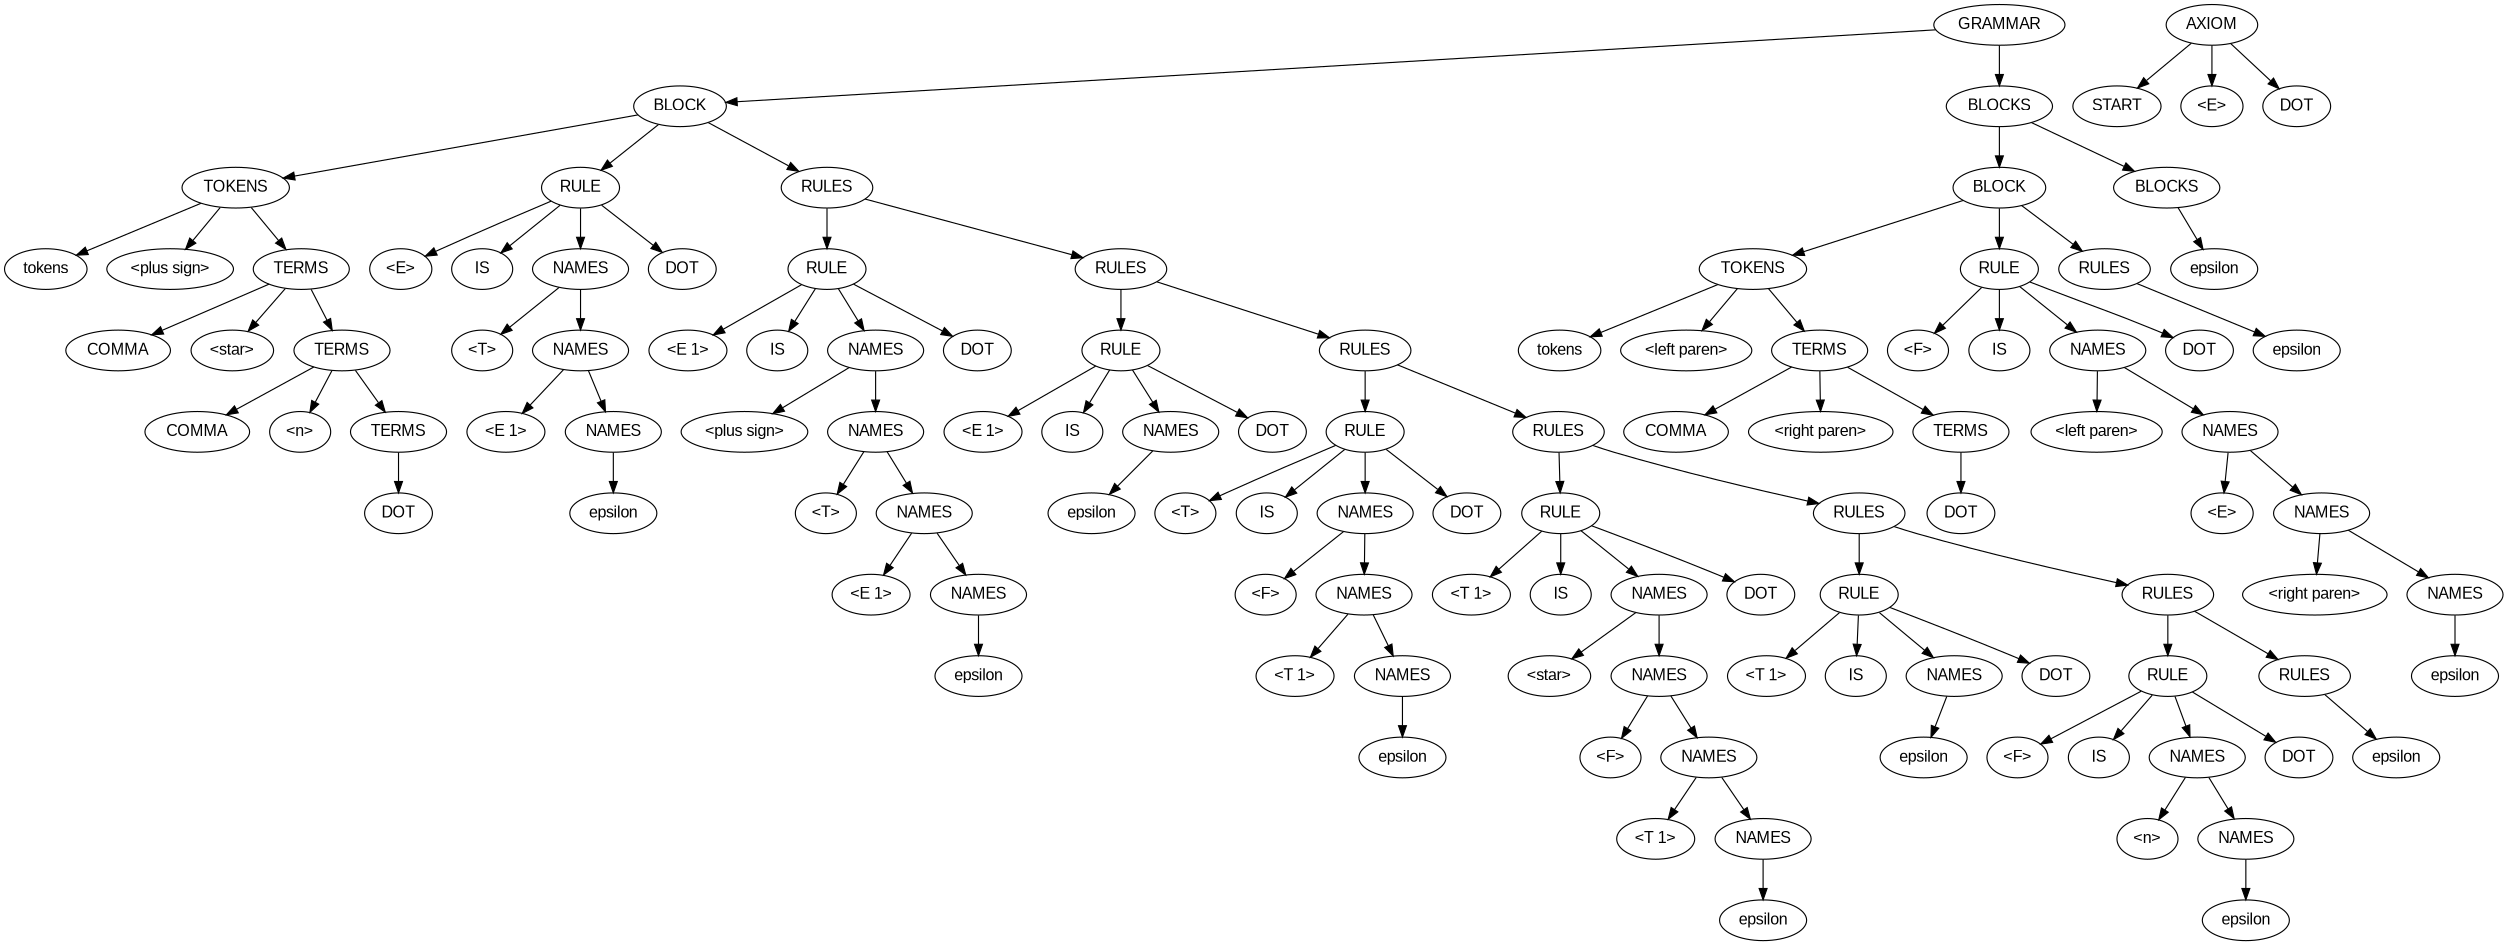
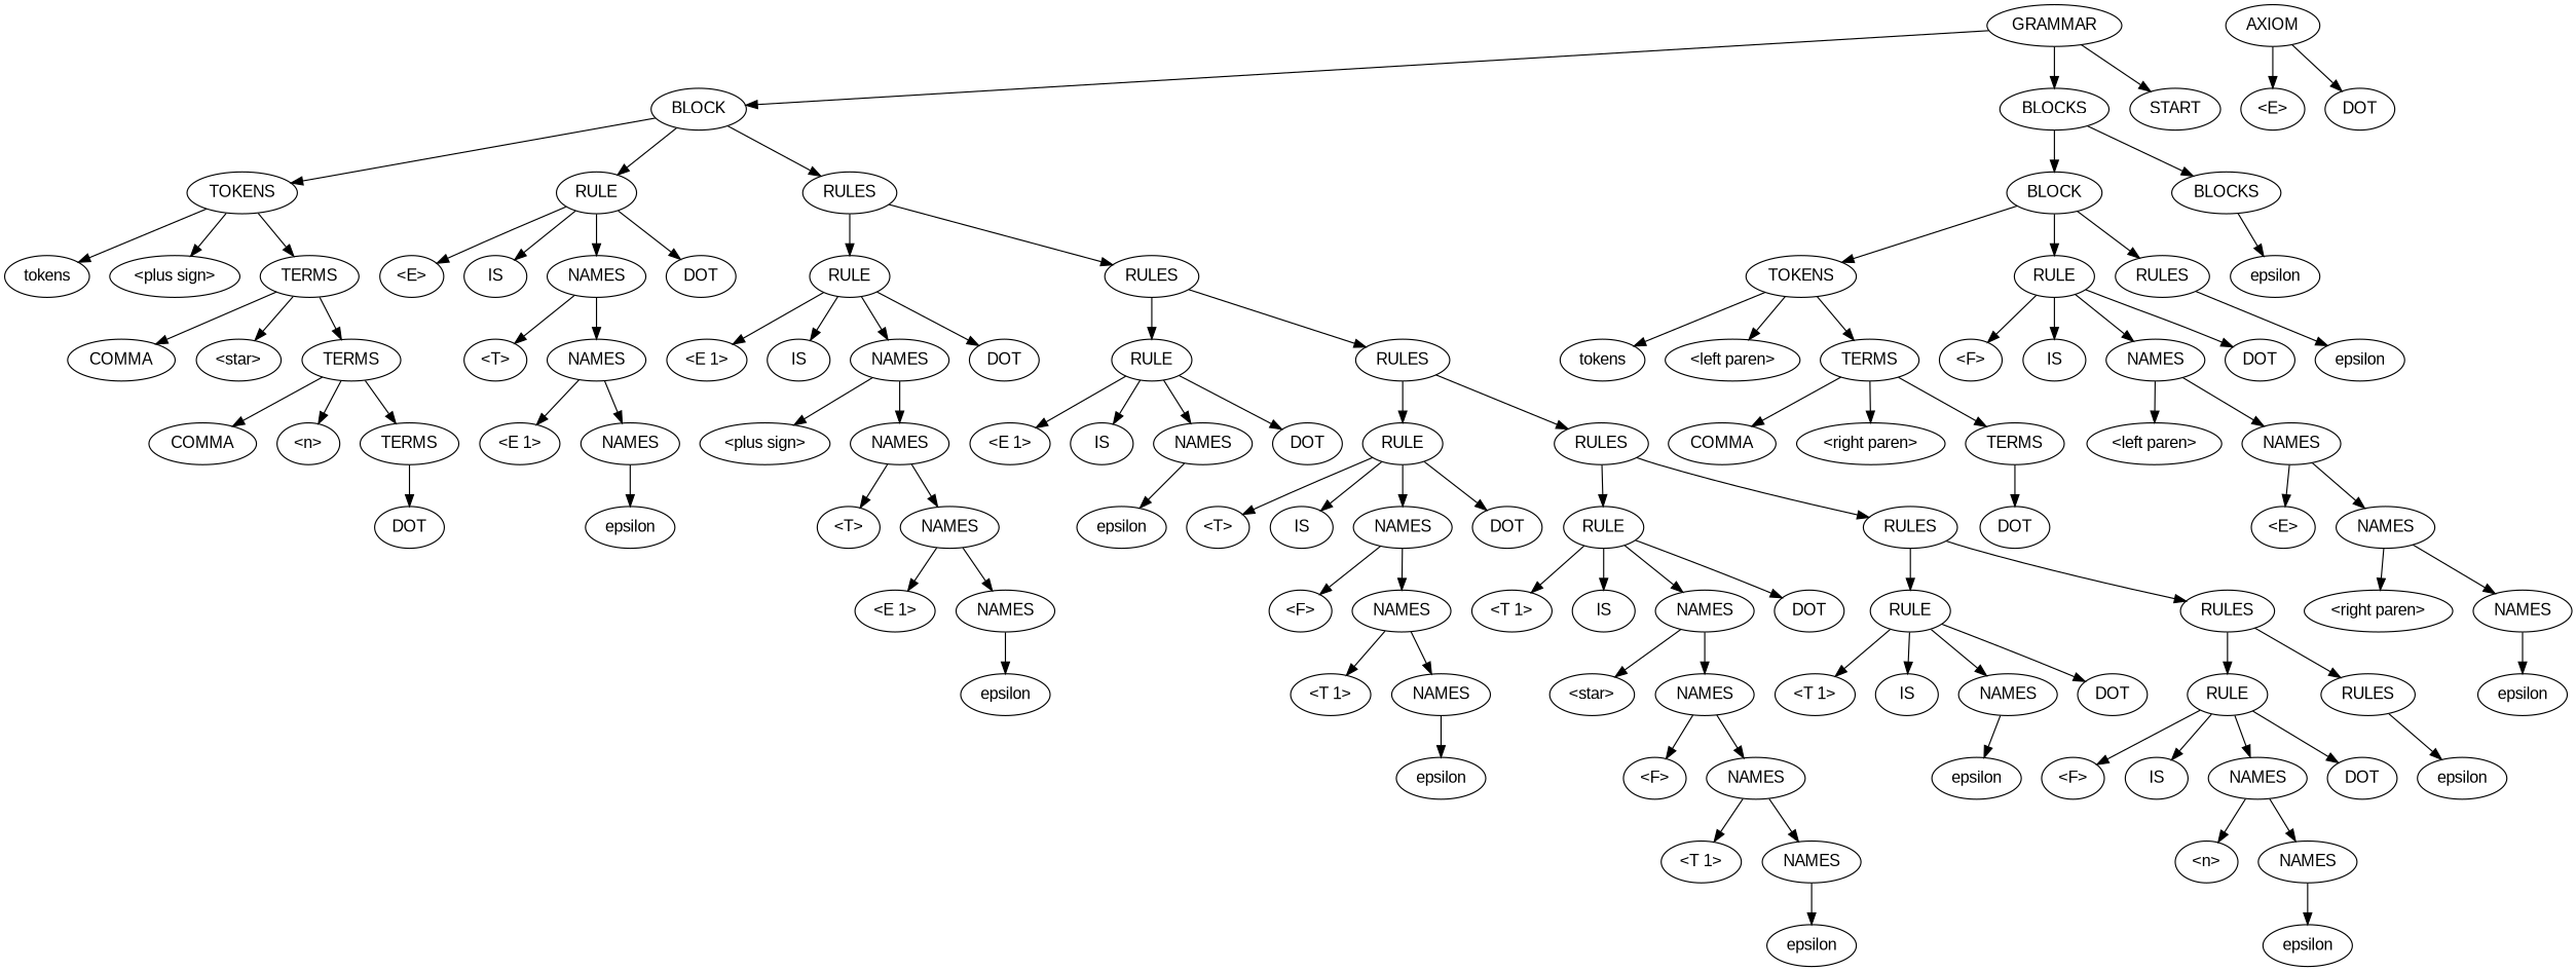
  digraph {
    fontname="Liberation Sans"
    node [fontname="Liberation Sans"]
    edge [fontname="Liberation Sans"]
    n1 [label=GRAMMAR]
    n2 [label=BLOCK]
    n3 [label=BLOCKS]
    n4 [label=TOKENS]
    n5 [label=RULE]
    n6 [label=RULES]
    n7 [label=BLOCK]
    n8 [label=BLOCKS]
    n9 [label=AXIOM]
    n10 [label=START]
    n11 [label="<E>"]
    n12 [label=DOT]
    n13 [label=tokens]
    n14 [label="<plus sign>"]
    n15 [label=TERMS]
    n16 [label="<E>"]
    n17 [label=IS]
    n18 [label=NAMES]
    n19 [label=DOT]
    n20 [label=RULE]
    n21 [label=RULES]
    n22 [label=TOKENS]
    n23 [label=RULE]
    n24 [label=RULES]
    n25 [label=epsilon]
    n26 [label=COMMA]
    n27 [label="<star>"]
    n28 [label=TERMS]
    n29 [label="<T>"]
    n30 [label=NAMES]
    n31 [label="<E 1>"]
    n32 [label=IS]
    n33 [label=NAMES]
    n34 [label=DOT]
    n35 [label=RULE]
    n36 [label=RULES]
    n37 [label=COMMA]
    n38 [label="<n>"]
    n39 [label=TERMS]
    n40 [label=DOT]
    n41 [label="<E 1>"]
    n42 [label=NAMES]
    n43 [label=epsilon]
    n44 [label="<plus sign>"]
    n45 [label=NAMES]
    n46 [label="<E 1>"]
    n47 [label=IS]
    n48 [label=NAMES]
    n49 [label=DOT]
    n50 [label=RULE]
    n51 [label=RULES]
    n52 [label="<T>"]
    n53 [label=NAMES]
    n54 [label="<E 1>"]
    n55 [label=NAMES]
    n56 [label=epsilon]
    n57 [label=epsilon]
    n58 [label="<T>"]
    n59 [label=IS]
    n60 [label=NAMES]
    n61 [label=DOT]
    n62 [label=RULE]
    n63 [label=RULES]
    n64 [label="<F>"]
    n65 [label=NAMES]
    n66 [label="<T 1>"]
    n67 [label=IS]
    n68 [label=NAMES]
    n69 [label=DOT]
    n70 [label=RULE]
    n71 [label=RULES]
    n72 [label="<T 1>"]
    n73 [label=NAMES]
    n74 [label=epsilon]
    n75 [label="<star>"]
    n76 [label=NAMES]
    n77 [label="<T 1>"]
    n78 [label=IS]
    n79 [label=NAMES]
    n80 [label=DOT]
    n81 [label=RULE]
    n82 [label=RULES]
    n83 [label="<F>"]
    n84 [label=NAMES]
    n85 [label="<T 1>"]
    n86 [label=NAMES]
    n87 [label=epsilon]
    n88 [label=epsilon]
    n89 [label="<F>"]
    n90 [label=IS]
    n91 [label=NAMES]
    n92 [label=DOT]
    n93 [label=epsilon]
    n94 [label="<n>"]
    n95 [label=NAMES]
    n96 [label=epsilon]
    n97 [label=tokens]
    n98 [label="<left paren>"]
    n99 [label=TERMS]
    n100 [label="<F>"]
    n101 [label=IS]
    n102 [label=NAMES]
    n103 [label=DOT]
    n104 [label=epsilon]
    n105 [label=COMMA]
    n106 [label="<right paren>"]
    n107 [label=TERMS]
    n108 [label="<left paren>"]
    n109 [label=NAMES]
    n110 [label=DOT]
    n111 [label="<E>"]
    n112 [label=NAMES]
    n113 [label="<right paren>"]
    n114 [label=NAMES]
    n115 [label=epsilon]
    n1 -> n2
    n1 -> n3
    n2 -> n4
    n2 -> n5
    n2 -> n6
    n3 -> n7
    n3 -> n8
    n4 -> n13
    n4 -> n14
    n4 -> n15
    n5 -> n16
    n5 -> n17
    n5 -> n18
    n5 -> n19
    n6 -> n20
    n6 -> n21
    n7 -> n22
    n7 -> n23
    n7 -> n24
    n8 -> n25
-   n9 -> n10
+   n1 -> n10
    n9 -> n11
    n9 -> n12
    n15 -> n26
    n15 -> n27
    n15 -> n28
    n18 -> n29
    n18 -> n30
    n20 -> n31
    n20 -> n32
    n20 -> n33
    n20 -> n34
    n21 -> n35
    n21 -> n36
    n22 -> n97
    n22 -> n98
    n22 -> n99
    n23 -> n100
    n23 -> n101
    n23 -> n102
    n23 -> n103
    n24 -> n104
    n28 -> n37
    n28 -> n38
    n28 -> n39
    n30 -> n41
    n30 -> n42
    n33 -> n44
    n33 -> n45
    n35 -> n46
    n35 -> n47
    n35 -> n48
    n35 -> n49
    n36 -> n50
    n36 -> n51
    n39 -> n40
    n42 -> n43
    n45 -> n52
    n45 -> n53
    n48 -> n57
    n50 -> n58
    n50 -> n59
    n50 -> n60
    n50 -> n61
    n51 -> n62
    n51 -> n63
    n53 -> n54
    n53 -> n55
    n55 -> n56
    n60 -> n64
    n60 -> n65
    n62 -> n66
    n62 -> n67
    n62 -> n68
    n62 -> n69
    n63 -> n70
    n63 -> n71
    n65 -> n72
    n65 -> n73
    n68 -> n75
    n68 -> n76
    n70 -> n77
    n70 -> n78
    n70 -> n79
    n70 -> n80
    n71 -> n81
    n71 -> n82
    n73 -> n74
    n76 -> n83
    n76 -> n84
    n79 -> n88
    n81 -> n89
    n81 -> n90
    n81 -> n91
    n81 -> n92
    n82 -> n93
    n84 -> n85
    n84 -> n86
    n86 -> n87
    n91 -> n94
    n91 -> n95
    n95 -> n96
    n99 -> n105
    n99 -> n106
    n99 -> n107
    n102 -> n108
    n102 -> n109
    n107 -> n110
    n109 -> n111
    n109 -> n112
    n112 -> n113
    n112 -> n114
    n114 -> n115
  }
